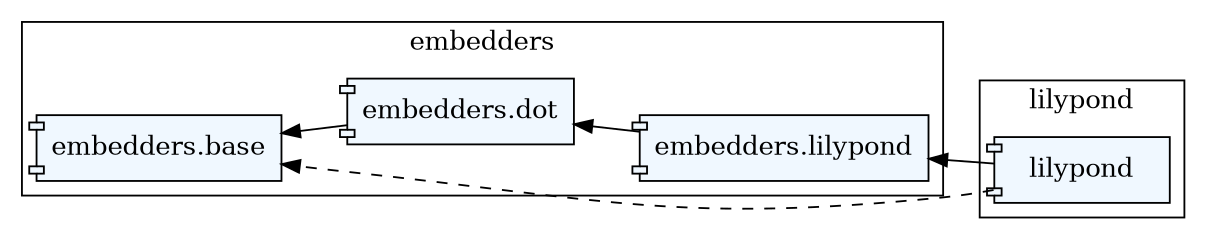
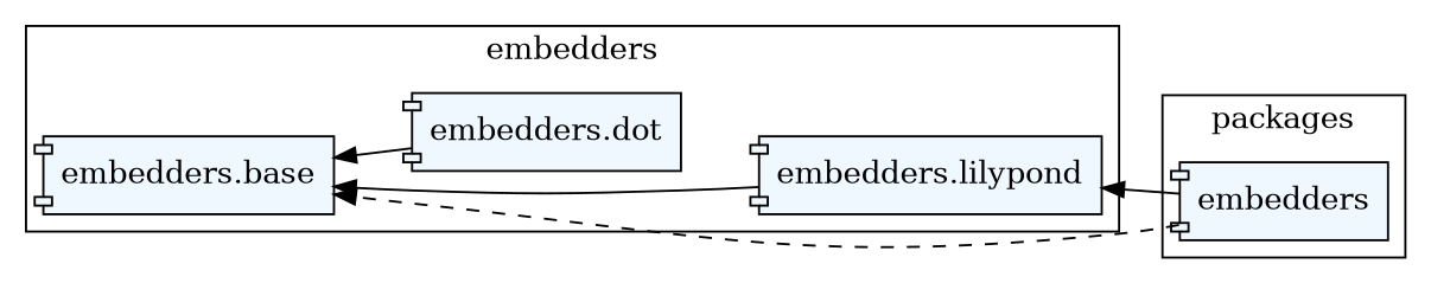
  digraph {
    rankdir=RL
    node [fillcolor=aliceblue shape=component style=filled]
    n1 [label="embedders.base"]
    n2 [label="embedders.dot"]
    n3 [label="embedders.lilypond"]
-   embedders [label=lilypond]
+   embedders
    subgraph cluster_1 {
      label=embedders
      n1
      n2
      n3
    }
    subgraph cluster_2 {
-     label=lilypond
+     label=packages
      embedders
    }
    n2 -> n1
-   n3 -> n2
+   n3 -> n1
    embedders -> n1 [style=dashed]
    embedders -> n3 [style=solid]
  }
